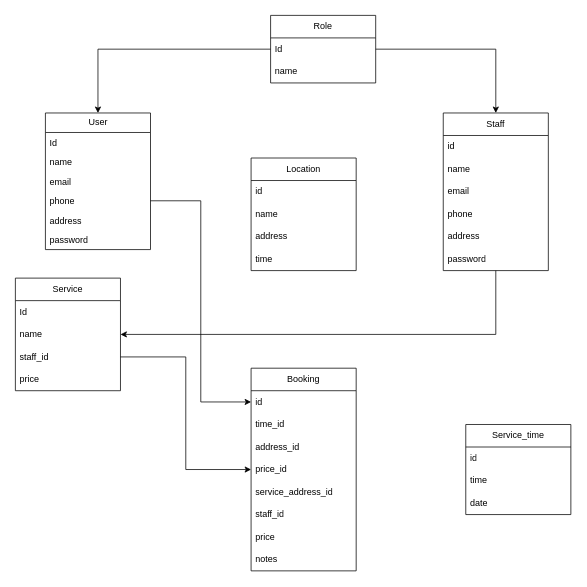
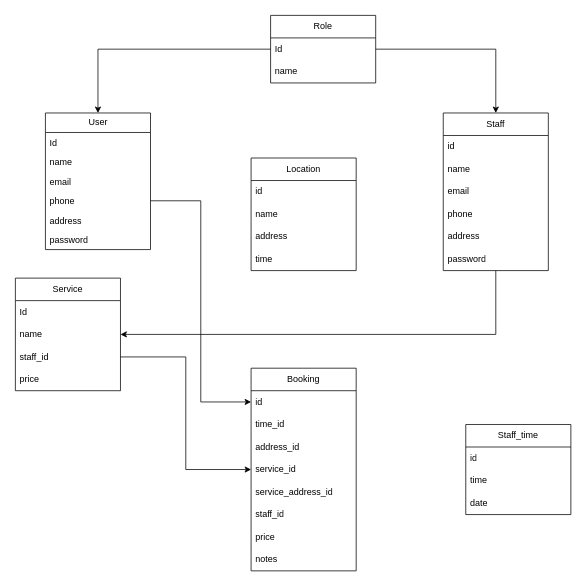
  <mxCell id="0" />
  <mxCell id="1" parent="0" />
  <mxCell id="2" value="&lt;font style=&quot;vertical-align: inherit;&quot;&gt;&lt;font style=&quot;vertical-align: inherit;&quot;&gt;User&lt;/font&gt;&lt;/font&gt;" style="swimlane;fontStyle=0;childLayout=stackLayout;horizontal=1;startSize=26;fillColor=none;horizontalStack=0;resizeParent=1;resizeParentMax=0;resizeLast=0;collapsible=1;marginBottom=0;html=1;" parent="1" vertex="1"><mxGeometry x="60" y="150" width="140" height="182" as="geometry" /></mxCell>
  <mxCell id="3" value="&lt;font style=&quot;vertical-align: inherit;&quot;&gt;&lt;font style=&quot;vertical-align: inherit;&quot;&gt;Id&lt;/font&gt;&lt;/font&gt;" style="text;strokeColor=none;fillColor=none;align=left;verticalAlign=top;spacingLeft=4;spacingRight=4;overflow=hidden;rotatable=0;points=[[0,0.5],[1,0.5]];portConstraint=eastwest;whiteSpace=wrap;html=1;" parent="2" vertex="1"><mxGeometry y="26" width="140" height="26" as="geometry" /></mxCell>
  <mxCell id="4" value="&lt;font style=&quot;vertical-align: inherit;&quot;&gt;&lt;font style=&quot;vertical-align: inherit;&quot;&gt;&lt;font style=&quot;vertical-align: inherit;&quot;&gt;&lt;font style=&quot;vertical-align: inherit;&quot;&gt;&lt;font style=&quot;vertical-align: inherit;&quot;&gt;&lt;font style=&quot;vertical-align: inherit;&quot;&gt;name&lt;/font&gt;&lt;/font&gt;&lt;/font&gt;&lt;/font&gt;&lt;/font&gt;&lt;/font&gt;" style="text;strokeColor=none;fillColor=none;align=left;verticalAlign=top;spacingLeft=4;spacingRight=4;overflow=hidden;rotatable=0;points=[[0,0.5],[1,0.5]];portConstraint=eastwest;whiteSpace=wrap;html=1;" parent="2" vertex="1"><mxGeometry y="52" width="140" height="26" as="geometry" /></mxCell>
  <mxCell id="5" value="&lt;font style=&quot;vertical-align: inherit;&quot;&gt;&lt;font style=&quot;vertical-align: inherit;&quot;&gt;&lt;font style=&quot;vertical-align: inherit;&quot;&gt;&lt;font style=&quot;vertical-align: inherit;&quot;&gt;email&lt;/font&gt;&lt;/font&gt;&lt;/font&gt;&lt;/font&gt;" style="text;strokeColor=none;fillColor=none;align=left;verticalAlign=top;spacingLeft=4;spacingRight=4;overflow=hidden;rotatable=0;points=[[0,0.5],[1,0.5]];portConstraint=eastwest;whiteSpace=wrap;html=1;" parent="2" vertex="1"><mxGeometry y="78" width="140" height="26" as="geometry" /></mxCell>
  <mxCell id="6" value="&lt;font style=&quot;vertical-align: inherit;&quot;&gt;&lt;font style=&quot;vertical-align: inherit;&quot;&gt;&lt;font style=&quot;vertical-align: inherit;&quot;&gt;&lt;font style=&quot;vertical-align: inherit;&quot;&gt;&lt;font style=&quot;vertical-align: inherit;&quot;&gt;&lt;font style=&quot;vertical-align: inherit;&quot;&gt;phone&lt;/font&gt;&lt;/font&gt;&lt;/font&gt;&lt;/font&gt;&lt;/font&gt;&lt;/font&gt;" style="text;strokeColor=none;fillColor=none;align=left;verticalAlign=top;spacingLeft=4;spacingRight=4;overflow=hidden;rotatable=0;points=[[0,0.5],[1,0.5]];portConstraint=eastwest;whiteSpace=wrap;html=1;" parent="2" vertex="1"><mxGeometry y="104" width="140" height="26" as="geometry" /></mxCell>
  <mxCell id="7" value="&lt;font style=&quot;vertical-align: inherit;&quot;&gt;&lt;font style=&quot;vertical-align: inherit;&quot;&gt;&lt;font style=&quot;vertical-align: inherit;&quot;&gt;&lt;font style=&quot;vertical-align: inherit;&quot;&gt;&lt;font style=&quot;vertical-align: inherit;&quot;&gt;&lt;font style=&quot;vertical-align: inherit;&quot;&gt;address&lt;/font&gt;&lt;/font&gt;&lt;/font&gt;&lt;/font&gt;&lt;/font&gt;&lt;/font&gt;" style="text;strokeColor=none;fillColor=none;align=left;verticalAlign=top;spacingLeft=4;spacingRight=4;overflow=hidden;rotatable=0;points=[[0,0.5],[1,0.5]];portConstraint=eastwest;whiteSpace=wrap;html=1;" parent="2" vertex="1"><mxGeometry y="130" width="140" height="26" as="geometry" /></mxCell>
  <mxCell id="8" value="&lt;font style=&quot;vertical-align: inherit;&quot;&gt;&lt;font style=&quot;vertical-align: inherit;&quot;&gt;&lt;font style=&quot;vertical-align: inherit;&quot;&gt;&lt;font style=&quot;vertical-align: inherit;&quot;&gt;&lt;font style=&quot;vertical-align: inherit;&quot;&gt;&lt;font style=&quot;vertical-align: inherit;&quot;&gt;password&lt;/font&gt;&lt;/font&gt;&lt;/font&gt;&lt;/font&gt;&lt;/font&gt;&lt;/font&gt;" style="text;strokeColor=none;fillColor=none;align=left;verticalAlign=top;spacingLeft=4;spacingRight=4;overflow=hidden;rotatable=0;points=[[0,0.5],[1,0.5]];portConstraint=eastwest;whiteSpace=wrap;html=1;" vertex="1" parent="2"><mxGeometry y="156" width="140" height="26" as="geometry" /></mxCell>
  <mxCell id="9" style="edgeStyle=orthogonalEdgeStyle;rounded=0;orthogonalLoop=1;jettySize=auto;html=1;entryX=1;entryY=0.5;entryDx=0;entryDy=0;" edge="1" parent="1" source="10" target="29"><mxGeometry relative="1" as="geometry" /></mxCell>
  <mxCell id="10" value="&lt;font style=&quot;vertical-align: inherit;&quot;&gt;&lt;font style=&quot;vertical-align: inherit;&quot;&gt;Staff&lt;/font&gt;&lt;/font&gt;" style="swimlane;fontStyle=0;childLayout=stackLayout;horizontal=1;startSize=30;horizontalStack=0;resizeParent=1;resizeParentMax=0;resizeLast=0;collapsible=1;marginBottom=0;whiteSpace=wrap;html=1;" parent="1" vertex="1"><mxGeometry x="590" y="150" width="140" height="210" as="geometry" /></mxCell>
  <mxCell id="11" value="&lt;font style=&quot;vertical-align: inherit;&quot;&gt;&lt;font style=&quot;vertical-align: inherit;&quot;&gt;id&lt;/font&gt;&lt;/font&gt;" style="text;strokeColor=none;fillColor=none;align=left;verticalAlign=middle;spacingLeft=4;spacingRight=4;overflow=hidden;points=[[0,0.5],[1,0.5]];portConstraint=eastwest;rotatable=0;whiteSpace=wrap;html=1;" parent="10" vertex="1"><mxGeometry y="30" width="140" height="30" as="geometry" /></mxCell>
  <mxCell id="12" value="&lt;font style=&quot;vertical-align: inherit;&quot;&gt;&lt;font style=&quot;vertical-align: inherit;&quot;&gt;name&lt;/font&gt;&lt;/font&gt;" style="text;strokeColor=none;fillColor=none;align=left;verticalAlign=middle;spacingLeft=4;spacingRight=4;overflow=hidden;points=[[0,0.5],[1,0.5]];portConstraint=eastwest;rotatable=0;whiteSpace=wrap;html=1;" parent="10" vertex="1"><mxGeometry y="60" width="140" height="30" as="geometry" /></mxCell>
  <mxCell id="13" value="&lt;font style=&quot;vertical-align: inherit;&quot;&gt;&lt;font style=&quot;vertical-align: inherit;&quot;&gt;email&lt;/font&gt;&lt;/font&gt;" style="text;strokeColor=none;fillColor=none;align=left;verticalAlign=middle;spacingLeft=4;spacingRight=4;overflow=hidden;points=[[0,0.5],[1,0.5]];portConstraint=eastwest;rotatable=0;whiteSpace=wrap;html=1;" parent="10" vertex="1"><mxGeometry y="90" width="140" height="30" as="geometry" /></mxCell>
  <mxCell id="14" value="&lt;font style=&quot;vertical-align: inherit;&quot;&gt;&lt;font style=&quot;vertical-align: inherit;&quot;&gt;&lt;font style=&quot;vertical-align: inherit;&quot;&gt;&lt;font style=&quot;vertical-align: inherit;&quot;&gt;phone&lt;/font&gt;&lt;/font&gt;&lt;/font&gt;&lt;/font&gt;" style="text;strokeColor=none;fillColor=none;align=left;verticalAlign=middle;spacingLeft=4;spacingRight=4;overflow=hidden;points=[[0,0.5],[1,0.5]];portConstraint=eastwest;rotatable=0;whiteSpace=wrap;html=1;" parent="10" vertex="1"><mxGeometry y="120" width="140" height="30" as="geometry" /></mxCell>
  <mxCell id="15" value="&lt;font style=&quot;vertical-align: inherit;&quot;&gt;&lt;font style=&quot;vertical-align: inherit;&quot;&gt;&lt;font style=&quot;vertical-align: inherit;&quot;&gt;&lt;font style=&quot;vertical-align: inherit;&quot;&gt;&lt;font style=&quot;vertical-align: inherit;&quot;&gt;&lt;font style=&quot;vertical-align: inherit;&quot;&gt;address&lt;/font&gt;&lt;/font&gt;&lt;/font&gt;&lt;/font&gt;&lt;/font&gt;&lt;/font&gt;" style="text;strokeColor=none;fillColor=none;align=left;verticalAlign=middle;spacingLeft=4;spacingRight=4;overflow=hidden;points=[[0,0.5],[1,0.5]];portConstraint=eastwest;rotatable=0;whiteSpace=wrap;html=1;" parent="10" vertex="1"><mxGeometry y="150" width="140" height="30" as="geometry" /></mxCell>
  <mxCell id="16" value="&lt;font style=&quot;vertical-align: inherit;&quot;&gt;&lt;font style=&quot;vertical-align: inherit;&quot;&gt;&lt;font style=&quot;vertical-align: inherit;&quot;&gt;&lt;font style=&quot;vertical-align: inherit;&quot;&gt;&lt;font style=&quot;vertical-align: inherit;&quot;&gt;&lt;font style=&quot;vertical-align: inherit;&quot;&gt;password&lt;/font&gt;&lt;/font&gt;&lt;/font&gt;&lt;/font&gt;&lt;/font&gt;&lt;/font&gt;" style="text;strokeColor=none;fillColor=none;align=left;verticalAlign=middle;spacingLeft=4;spacingRight=4;overflow=hidden;points=[[0,0.5],[1,0.5]];portConstraint=eastwest;rotatable=0;whiteSpace=wrap;html=1;" vertex="1" parent="10"><mxGeometry y="180" width="140" height="30" as="geometry" /></mxCell>
  <mxCell id="17" value="Role" style="swimlane;fontStyle=0;childLayout=stackLayout;horizontal=1;startSize=30;horizontalStack=0;resizeParent=1;resizeParentMax=0;resizeLast=0;collapsible=1;marginBottom=0;whiteSpace=wrap;html=1;" parent="1" vertex="1"><mxGeometry x="360" y="20" width="140" height="90" as="geometry" /></mxCell>
  <mxCell id="18" value="Id" style="text;strokeColor=none;fillColor=none;align=left;verticalAlign=middle;spacingLeft=4;spacingRight=4;overflow=hidden;points=[[0,0.5],[1,0.5]];portConstraint=eastwest;rotatable=0;whiteSpace=wrap;html=1;" parent="17" vertex="1"><mxGeometry y="30" width="140" height="30" as="geometry" /></mxCell>
  <mxCell id="19" value="name" style="text;strokeColor=none;fillColor=none;align=left;verticalAlign=middle;spacingLeft=4;spacingRight=4;overflow=hidden;points=[[0,0.5],[1,0.5]];portConstraint=eastwest;rotatable=0;whiteSpace=wrap;html=1;" parent="17" vertex="1"><mxGeometry y="60" width="140" height="30" as="geometry" /></mxCell>
  <mxCell id="20" style="edgeStyle=orthogonalEdgeStyle;rounded=0;orthogonalLoop=1;jettySize=auto;html=1;entryX=0.5;entryY=0;entryDx=0;entryDy=0;" parent="1" source="18" target="2" edge="1"><mxGeometry relative="1" as="geometry" /></mxCell>
  <mxCell id="21" style="edgeStyle=orthogonalEdgeStyle;rounded=0;orthogonalLoop=1;jettySize=auto;html=1;exitX=1;exitY=0.5;exitDx=0;exitDy=0;entryX=0.5;entryY=0;entryDx=0;entryDy=0;" parent="1" source="18" target="10" edge="1"><mxGeometry relative="1" as="geometry" /></mxCell>
  <mxCell id="22" value="Location" style="swimlane;fontStyle=0;childLayout=stackLayout;horizontal=1;startSize=30;horizontalStack=0;resizeParent=1;resizeParentMax=0;resizeLast=0;collapsible=1;marginBottom=0;whiteSpace=wrap;html=1;" vertex="1" parent="1"><mxGeometry x="334" y="210" width="140" height="150" as="geometry" /></mxCell>
  <mxCell id="23" value="id" style="text;strokeColor=none;fillColor=none;align=left;verticalAlign=middle;spacingLeft=4;spacingRight=4;overflow=hidden;points=[[0,0.5],[1,0.5]];portConstraint=eastwest;rotatable=0;whiteSpace=wrap;html=1;" vertex="1" parent="22"><mxGeometry y="30" width="140" height="30" as="geometry" /></mxCell>
  <mxCell id="24" value="name" style="text;strokeColor=none;fillColor=none;align=left;verticalAlign=middle;spacingLeft=4;spacingRight=4;overflow=hidden;points=[[0,0.5],[1,0.5]];portConstraint=eastwest;rotatable=0;whiteSpace=wrap;html=1;" vertex="1" parent="22"><mxGeometry y="60" width="140" height="30" as="geometry" /></mxCell>
  <mxCell id="25" value="address" style="text;strokeColor=none;fillColor=none;align=left;verticalAlign=middle;spacingLeft=4;spacingRight=4;overflow=hidden;points=[[0,0.5],[1,0.5]];portConstraint=eastwest;rotatable=0;whiteSpace=wrap;html=1;" vertex="1" parent="22"><mxGeometry y="90" width="140" height="30" as="geometry" /></mxCell>
  <mxCell id="26" value="time" style="text;strokeColor=none;fillColor=none;align=left;verticalAlign=middle;spacingLeft=4;spacingRight=4;overflow=hidden;points=[[0,0.5],[1,0.5]];portConstraint=eastwest;rotatable=0;whiteSpace=wrap;html=1;" vertex="1" parent="22"><mxGeometry y="120" width="140" height="30" as="geometry" /></mxCell>
  <mxCell id="27" value="Service" style="swimlane;fontStyle=0;childLayout=stackLayout;horizontal=1;startSize=30;horizontalStack=0;resizeParent=1;resizeParentMax=0;resizeLast=0;collapsible=1;marginBottom=0;whiteSpace=wrap;html=1;" vertex="1" parent="1"><mxGeometry x="20" y="370" width="140" height="150" as="geometry" /></mxCell>
  <mxCell id="28" value="Id" style="text;strokeColor=none;fillColor=none;align=left;verticalAlign=middle;spacingLeft=4;spacingRight=4;overflow=hidden;points=[[0,0.5],[1,0.5]];portConstraint=eastwest;rotatable=0;whiteSpace=wrap;html=1;" vertex="1" parent="27"><mxGeometry y="30" width="140" height="30" as="geometry" /></mxCell>
  <mxCell id="29" value="name" style="text;strokeColor=none;fillColor=none;align=left;verticalAlign=middle;spacingLeft=4;spacingRight=4;overflow=hidden;points=[[0,0.5],[1,0.5]];portConstraint=eastwest;rotatable=0;whiteSpace=wrap;html=1;" vertex="1" parent="27"><mxGeometry y="60" width="140" height="30" as="geometry" /></mxCell>
  <mxCell id="30" value="staff_id" style="text;strokeColor=none;fillColor=none;align=left;verticalAlign=middle;spacingLeft=4;spacingRight=4;overflow=hidden;points=[[0,0.5],[1,0.5]];portConstraint=eastwest;rotatable=0;whiteSpace=wrap;html=1;" vertex="1" parent="27"><mxGeometry y="90" width="140" height="30" as="geometry" /></mxCell>
  <mxCell id="31" value="price" style="text;strokeColor=none;fillColor=none;align=left;verticalAlign=middle;spacingLeft=4;spacingRight=4;overflow=hidden;points=[[0,0.5],[1,0.5]];portConstraint=eastwest;rotatable=0;whiteSpace=wrap;html=1;" vertex="1" parent="27"><mxGeometry y="120" width="140" height="30" as="geometry" /></mxCell>
- <mxCell id="32" value="Service_time" style="swimlane;fontStyle=0;childLayout=stackLayout;horizontal=1;startSize=30;horizontalStack=0;resizeParent=1;resizeParentMax=0;resizeLast=0;collapsible=1;marginBottom=0;whiteSpace=wrap;html=1;" vertex="1" parent="1"><mxGeometry x="620" y="565" width="140" height="120" as="geometry" /></mxCell>
+ <mxCell id="32" value="Staff_time" style="swimlane;fontStyle=0;childLayout=stackLayout;horizontal=1;startSize=30;horizontalStack=0;resizeParent=1;resizeParentMax=0;resizeLast=0;collapsible=1;marginBottom=0;whiteSpace=wrap;html=1;" vertex="1" parent="1"><mxGeometry x="620" y="565" width="140" height="120" as="geometry" /></mxCell>
  <mxCell id="33" value="id" style="text;strokeColor=none;fillColor=none;align=left;verticalAlign=middle;spacingLeft=4;spacingRight=4;overflow=hidden;points=[[0,0.5],[1,0.5]];portConstraint=eastwest;rotatable=0;whiteSpace=wrap;html=1;" vertex="1" parent="32"><mxGeometry y="30" width="140" height="30" as="geometry" /></mxCell>
  <mxCell id="34" value="time" style="text;strokeColor=none;fillColor=none;align=left;verticalAlign=middle;spacingLeft=4;spacingRight=4;overflow=hidden;points=[[0,0.5],[1,0.5]];portConstraint=eastwest;rotatable=0;whiteSpace=wrap;html=1;" vertex="1" parent="32"><mxGeometry y="60" width="140" height="30" as="geometry" /></mxCell>
  <mxCell id="35" value="date" style="text;strokeColor=none;fillColor=none;align=left;verticalAlign=middle;spacingLeft=4;spacingRight=4;overflow=hidden;points=[[0,0.5],[1,0.5]];portConstraint=eastwest;rotatable=0;whiteSpace=wrap;html=1;" vertex="1" parent="32"><mxGeometry y="90" width="140" height="30" as="geometry" /></mxCell>
  <mxCell id="36" value="Booking" style="swimlane;fontStyle=0;childLayout=stackLayout;horizontal=1;startSize=30;horizontalStack=0;resizeParent=1;resizeParentMax=0;resizeLast=0;collapsible=1;marginBottom=0;whiteSpace=wrap;html=1;" vertex="1" parent="1"><mxGeometry x="334" y="490" width="140" height="270" as="geometry" /></mxCell>
  <mxCell id="37" value="id" style="text;strokeColor=none;fillColor=none;align=left;verticalAlign=middle;spacingLeft=4;spacingRight=4;overflow=hidden;points=[[0,0.5],[1,0.5]];portConstraint=eastwest;rotatable=0;whiteSpace=wrap;html=1;" vertex="1" parent="36"><mxGeometry y="30" width="140" height="30" as="geometry" /></mxCell>
  <mxCell id="38" value="time_id" style="text;strokeColor=none;fillColor=none;align=left;verticalAlign=middle;spacingLeft=4;spacingRight=4;overflow=hidden;points=[[0,0.5],[1,0.5]];portConstraint=eastwest;rotatable=0;whiteSpace=wrap;html=1;" vertex="1" parent="36"><mxGeometry y="60" width="140" height="30" as="geometry" /></mxCell>
  <mxCell id="39" value="address_id" style="text;strokeColor=none;fillColor=none;align=left;verticalAlign=middle;spacingLeft=4;spacingRight=4;overflow=hidden;points=[[0,0.5],[1,0.5]];portConstraint=eastwest;rotatable=0;whiteSpace=wrap;html=1;" vertex="1" parent="36"><mxGeometry y="90" width="140" height="30" as="geometry" /></mxCell>
- <mxCell id="40" value="price_id" style="text;strokeColor=none;fillColor=none;align=left;verticalAlign=middle;spacingLeft=4;spacingRight=4;overflow=hidden;points=[[0,0.5],[1,0.5]];portConstraint=eastwest;rotatable=0;whiteSpace=wrap;html=1;" vertex="1" parent="36"><mxGeometry y="120" width="140" height="30" as="geometry" /></mxCell>
+ <mxCell id="40" value="service_id" style="text;strokeColor=none;fillColor=none;align=left;verticalAlign=middle;spacingLeft=4;spacingRight=4;overflow=hidden;points=[[0,0.5],[1,0.5]];portConstraint=eastwest;rotatable=0;whiteSpace=wrap;html=1;" vertex="1" parent="36"><mxGeometry y="120" width="140" height="30" as="geometry" /></mxCell>
  <mxCell id="41" value="service_address_id" style="text;strokeColor=none;fillColor=none;align=left;verticalAlign=middle;spacingLeft=4;spacingRight=4;overflow=hidden;points=[[0,0.5],[1,0.5]];portConstraint=eastwest;rotatable=0;whiteSpace=wrap;html=1;" vertex="1" parent="36"><mxGeometry y="150" width="140" height="30" as="geometry" /></mxCell>
  <mxCell id="42" value="staff_id" style="text;strokeColor=none;fillColor=none;align=left;verticalAlign=middle;spacingLeft=4;spacingRight=4;overflow=hidden;points=[[0,0.5],[1,0.5]];portConstraint=eastwest;rotatable=0;whiteSpace=wrap;html=1;" vertex="1" parent="36"><mxGeometry y="180" width="140" height="30" as="geometry" /></mxCell>
  <mxCell id="43" value="price" style="text;strokeColor=none;fillColor=none;align=left;verticalAlign=middle;spacingLeft=4;spacingRight=4;overflow=hidden;points=[[0,0.5],[1,0.5]];portConstraint=eastwest;rotatable=0;whiteSpace=wrap;html=1;" vertex="1" parent="36"><mxGeometry y="210" width="140" height="30" as="geometry" /></mxCell>
  <mxCell id="44" value="notes" style="text;strokeColor=none;fillColor=none;align=left;verticalAlign=middle;spacingLeft=4;spacingRight=4;overflow=hidden;points=[[0,0.5],[1,0.5]];portConstraint=eastwest;rotatable=0;whiteSpace=wrap;html=1;" vertex="1" parent="36"><mxGeometry y="240" width="140" height="30" as="geometry" /></mxCell>
  <mxCell id="45" style="edgeStyle=orthogonalEdgeStyle;rounded=0;orthogonalLoop=1;jettySize=auto;html=1;entryX=0;entryY=0.5;entryDx=0;entryDy=0;" edge="1" parent="1" source="30" target="40"><mxGeometry relative="1" as="geometry" /></mxCell>
  <mxCell id="46" style="edgeStyle=orthogonalEdgeStyle;rounded=0;orthogonalLoop=1;jettySize=auto;html=1;entryX=0;entryY=0.5;entryDx=0;entryDy=0;" edge="1" parent="1" source="6" target="37"><mxGeometry relative="1" as="geometry" /></mxCell>
